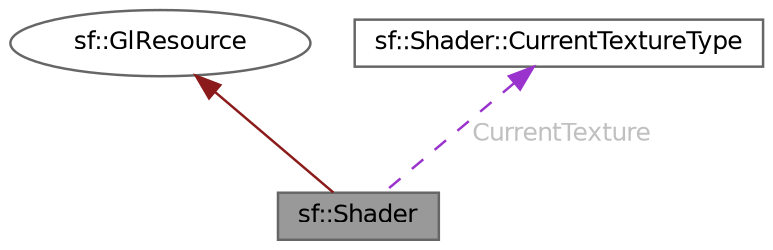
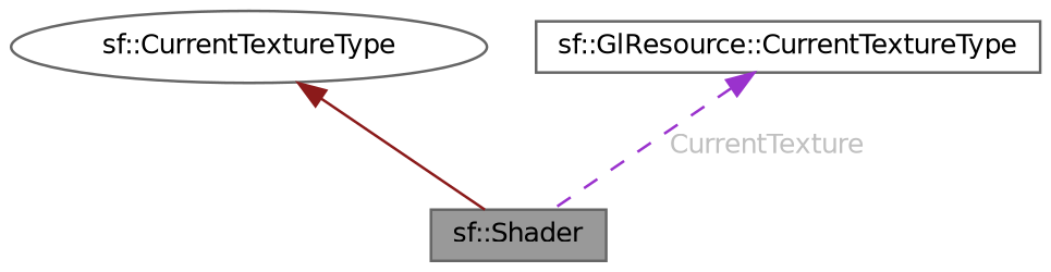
  digraph {
    node [color=gray40 fillcolor=white fontname=Helvetica fontsize=10 shape=box style=filled]
    edge [dir=back fontname=Helvetica fontsize=10 labelfontname=Helvetica labelfontsize=10]
    n1 [fillcolor=grey60 fontcolor=black height=0.2 label="sf::Shader" width=0.4]
-   n2 [height=0.2 label="sf::GlResource" shape=ellipse width=0.4]
-   n3 [height=0.2 label="sf::Shader::CurrentTextureType" width=0.4]
+   n2 [height=0.2 label="sf::CurrentTextureType" shape=ellipse width=0.4]
+   n3 [height=0.2 label="sf::GlResource::CurrentTextureType" width=0.4]
    n2 -> n1 [color=firebrick4 style=solid]
    n3 -> n1 [color=darkorchid3 fontcolor=grey label=" CurrentTexture" style=dashed]
  }
